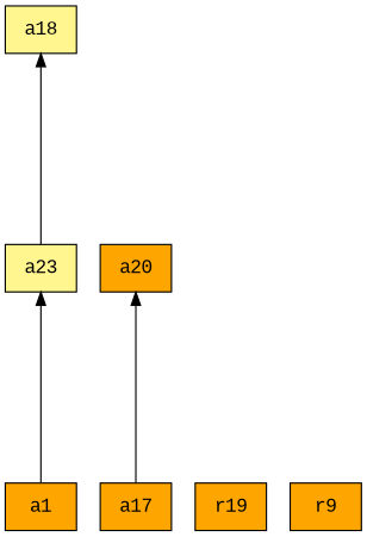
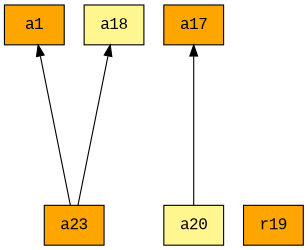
  digraph {
    fontname="Liberation Mono"
    rankdir=BT
    ranksep=2.0
    node [fillcolor=orange fontname="Liberation Mono" shape=record style=filled]
    edge [fontname="Liberation Mono"]
    n1 [label="{a1}"]
-   n2 [fillcolor=khaki1 label="{a23}"]
+   n2 [label="{a23}"]
    n3 [fillcolor=khaki1 label="{a18}"]
-   n4 [label="{a20}"]
+   n4 [fillcolor=khaki1 label="{a20}"]
    n5 [label="{a17}"]
    n6 [label="{r19}"]
-   n7 [label="{r9}"]
-   n1 -> n2
+   n2 -> n1
    n2 -> n3
-   n5 -> n4
+   n4 -> n5
  }
